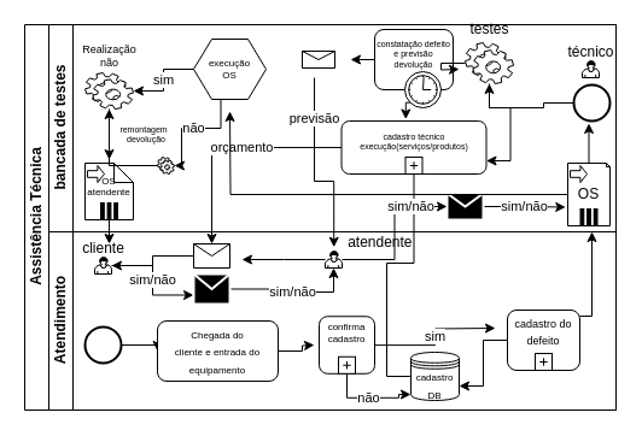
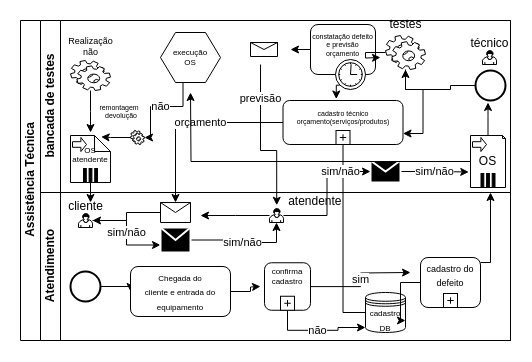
  <mxCell id="0" />
  <mxCell id="1" parent="0" />
  <mxCell id="2" value="Assistência Técnica" style="swimlane;html=1;childLayout=stackLayout;resizeParent=1;resizeParentMax=0;horizontal=0;startSize=20;horizontalStack=0;" vertex="1" parent="1"><mxGeometry x="20" y="20" width="490" height="320" as="geometry" /></mxCell>
  <mxCell id="3" value="&lt;div&gt;bancada de testes&lt;/div&gt;" style="swimlane;html=1;startSize=20;horizontal=0;" vertex="1" parent="2"><mxGeometry x="20" width="470" height="172" as="geometry" /></mxCell>
  <mxCell id="4" style="edgeStyle=orthogonalEdgeStyle;rounded=0;orthogonalLoop=1;jettySize=auto;html=1;exitX=0;exitY=0.5;exitDx=0;exitDy=0;exitPerimeter=0;" edge="1" parent="3" source="5" target="11"><mxGeometry relative="1" as="geometry" /></mxCell>
  <mxCell id="5" value="" style="strokeWidth=2;html=1;shape=mxgraph.flowchart.start_2;whiteSpace=wrap;" vertex="1" parent="3"><mxGeometry x="435" y="50" width="30" height="30" as="geometry" /></mxCell>
  <mxCell id="6" value="&lt;div&gt;técnico&lt;/div&gt;&lt;div&gt;&lt;br&gt;&lt;/div&gt;&lt;div&gt;&lt;br&gt;&lt;/div&gt;" style="shape=mxgraph.bpmn.user_task;html=1;outlineConnect=0;" vertex="1" parent="3"><mxGeometry x="442" y="30" width="14" height="14" as="geometry" /></mxCell>
- <mxCell id="7" value="&lt;div style=&quot;font-size: 7px&quot;&gt;&lt;font style=&quot;font-size: 7px&quot;&gt;&lt;br&gt;&lt;/font&gt;&lt;/div&gt;&lt;div style=&quot;font-size: 7px&quot;&gt;&lt;font style=&quot;font-size: 7px&quot;&gt;&lt;br&gt;&lt;/font&gt;&lt;/div&gt;&lt;div style=&quot;font-size: 7px&quot;&gt;&lt;font style=&quot;font-size: 7px&quot;&gt;constatação defeito e previsão &lt;br&gt;&lt;/font&gt;&lt;/div&gt;&lt;div style=&quot;font-size: 7px&quot;&gt;&lt;font style=&quot;font-size: 7px&quot;&gt;devolução&lt;/font&gt;&lt;/div&gt;&lt;div style=&quot;font-size: 7px&quot;&gt;&lt;font style=&quot;font-size: 7px&quot;&gt;&lt;br&gt;&lt;/font&gt;&lt;/div&gt;&lt;div style=&quot;font-size: 7px&quot;&gt;&lt;font style=&quot;font-size: 7px&quot;&gt;&lt;br&gt;&lt;/font&gt;&lt;/div&gt;&lt;div style=&quot;font-size: 7px&quot;&gt;&lt;font style=&quot;font-size: 7px&quot;&gt;&lt;br&gt;&lt;/font&gt;&lt;/div&gt;" style="html=1;whiteSpace=wrap;rounded=1;dropTarget=0;" vertex="1" parent="3"><mxGeometry x="270" y="4" width="65" height="50" as="geometry" /></mxCell>
+ <mxCell id="7" value="&lt;div style=&quot;font-size: 7px&quot;&gt;&lt;font style=&quot;font-size: 7px&quot;&gt;&lt;br&gt;&lt;/font&gt;&lt;/div&gt;&lt;div style=&quot;font-size: 7px&quot;&gt;&lt;font style=&quot;font-size: 7px&quot;&gt;&lt;br&gt;&lt;/font&gt;&lt;/div&gt;&lt;div style=&quot;font-size: 7px&quot;&gt;&lt;font style=&quot;font-size: 7px&quot;&gt;constatação defeito e previsão &lt;br&gt;&lt;/font&gt;&lt;/div&gt;&lt;div style=&quot;font-size: 7px&quot;&gt;&lt;font style=&quot;font-size: 7px&quot;&gt;orçamento&lt;/font&gt;&lt;/div&gt;&lt;div style=&quot;font-size: 7px&quot;&gt;&lt;font style=&quot;font-size: 7px&quot;&gt;&lt;br&gt;&lt;/font&gt;&lt;/div&gt;&lt;div style=&quot;font-size: 7px&quot;&gt;&lt;font style=&quot;font-size: 7px&quot;&gt;&lt;br&gt;&lt;/font&gt;&lt;/div&gt;&lt;div style=&quot;font-size: 7px&quot;&gt;&lt;font style=&quot;font-size: 7px&quot;&gt;&lt;br&gt;&lt;/font&gt;&lt;/div&gt;" style="html=1;whiteSpace=wrap;rounded=1;dropTarget=0;" vertex="1" parent="3"><mxGeometry x="270" y="4" width="65" height="50" as="geometry" /></mxCell>
  <mxCell id="8" value="" style="shape=mxgraph.bpmn.timer_start;perimeter=ellipsePerimeter;html=1;verticalLabelPosition=bottom;verticalAlign=top;outlineConnect=0;" vertex="1" parent="7"><mxGeometry x="1" y="1" width="30" height="30" relative="1" as="geometry"><mxPoint x="-40" y="-15" as="offset" /></mxGeometry></mxCell>
  <mxCell id="9" style="edgeStyle=orthogonalEdgeStyle;rounded=0;orthogonalLoop=1;jettySize=auto;html=1;exitX=0.145;exitY=0.855;exitDx=0;exitDy=0;exitPerimeter=0;entryX=0.444;entryY=-0.034;entryDx=0;entryDy=0;entryPerimeter=0;" edge="1" parent="7" source="8" target="12"><mxGeometry relative="1" as="geometry" /></mxCell>
  <mxCell id="10" style="edgeStyle=orthogonalEdgeStyle;rounded=0;orthogonalLoop=1;jettySize=auto;html=1;entryX=1;entryY=0.75;entryDx=0;entryDy=0;" edge="1" parent="3" source="11" target="12"><mxGeometry relative="1" as="geometry" /></mxCell>
  <mxCell id="11" value="&lt;div&gt;testes&lt;/div&gt;&lt;div&gt;&lt;br&gt;&lt;/div&gt;&lt;div&gt;&lt;br&gt;&lt;/div&gt;&lt;div&gt;&lt;br&gt;&lt;/div&gt;&lt;div&gt;&lt;br&gt;&lt;/div&gt;" style="shape=mxgraph.bpmn.service_task;html=1;outlineConnect=0;" vertex="1" parent="3"><mxGeometry x="345" y="15" width="40" height="34" as="geometry" /></mxCell>
- <mxCell id="12" value="&lt;div style=&quot;font-size: 7px&quot;&gt;&lt;font style=&quot;font-size: 7px&quot;&gt;cadastro técnico&lt;/font&gt;&lt;/div&gt;&lt;div style=&quot;font-size: 7px&quot;&gt;&lt;font style=&quot;font-size: 7px&quot;&gt;execução(serviços/produtos)&lt;/font&gt;&lt;/div&gt;&lt;div style=&quot;font-size: 7px&quot;&gt;&lt;font style=&quot;font-size: 7px&quot;&gt;&lt;/font&gt;&lt;br&gt;&lt;/div&gt;" style="html=1;whiteSpace=wrap;rounded=1;dropTarget=0;" vertex="1" parent="3"><mxGeometry x="242.5" y="80" width="120" height="44" as="geometry" /></mxCell>
+ <mxCell id="12" value="&lt;div style=&quot;font-size: 7px&quot;&gt;&lt;font style=&quot;font-size: 7px&quot;&gt;cadastro técnico&lt;/font&gt;&lt;/div&gt;&lt;div style=&quot;font-size: 7px&quot;&gt;&lt;font style=&quot;font-size: 7px&quot;&gt;orçamento(serviços/produtos)&lt;/font&gt;&lt;/div&gt;&lt;div style=&quot;font-size: 7px&quot;&gt;&lt;font style=&quot;font-size: 7px&quot;&gt;&lt;/font&gt;&lt;br&gt;&lt;/div&gt;" style="html=1;whiteSpace=wrap;rounded=1;dropTarget=0;" vertex="1" parent="3"><mxGeometry x="242.5" y="80" width="120" height="44" as="geometry" /></mxCell>
  <mxCell id="13" value="" style="html=1;shape=plus;outlineConnect=0;" vertex="1" parent="12"><mxGeometry x="0.5" y="1" width="14" height="14" relative="1" as="geometry"><mxPoint x="-7" y="-14" as="offset" /></mxGeometry></mxCell>
  <mxCell id="14" value="" style="shape=message;whiteSpace=wrap;html=1;outlineConnect=0;" vertex="1" parent="3"><mxGeometry x="210" y="22" width="27" height="14" as="geometry" /></mxCell>
  <mxCell id="15" value="&lt;div style=&quot;font-size: 9px&quot;&gt;&lt;font style=&quot;font-size: 9px&quot;&gt;Realização&lt;/font&gt;&lt;/div&gt;&lt;div style=&quot;font-size: 9px&quot;&gt;&lt;font style=&quot;font-size: 9px&quot;&gt;não&lt;/font&gt;&lt;/div&gt;&lt;div&gt;&lt;br&gt;&lt;/div&gt;&lt;div&gt;&lt;br&gt;&lt;/div&gt;&lt;div&gt;&lt;br&gt;&lt;/div&gt;&lt;div&gt;&lt;br&gt;&lt;/div&gt;" style="shape=mxgraph.bpmn.service_task;html=1;outlineConnect=0;" vertex="1" parent="3"><mxGeometry x="30" y="40" width="40" height="30" as="geometry" /></mxCell>
  <mxCell id="16" value="OS" style="shape=note;whiteSpace=wrap;size=3;html=1;dropTarget=0;" vertex="1" parent="3"><mxGeometry x="430" y="115" width="35" height="52" as="geometry" /></mxCell>
  <mxCell id="17" value="" style="html=1;shape=singleArrow;arrowWidth=0.4;arrowSize=0.4;outlineConnect=0;" vertex="1" parent="16"><mxGeometry width="14" height="14" relative="1" as="geometry"><mxPoint x="2" y="2" as="offset" /></mxGeometry></mxCell>
  <mxCell id="18" value="" style="html=1;whiteSpace=wrap;shape=parallelMarker;outlineConnect=0;" vertex="1" parent="16"><mxGeometry x="0.5" y="1" width="14" height="14" relative="1" as="geometry"><mxPoint x="-7" y="-14" as="offset" /></mxGeometry></mxCell>
  <mxCell id="19" value="&lt;div style=&quot;font-size: 8px&quot;&gt;OS atendente&lt;/div&gt;&lt;div style=&quot;font-size: 7px&quot;&gt;&lt;br&gt;&lt;/div&gt;" style="shape=note;whiteSpace=wrap;size=16;html=1;dropTarget=0;" vertex="1" parent="3"><mxGeometry x="30" y="115" width="40" height="47" as="geometry" /></mxCell>
  <mxCell id="20" value="" style="html=1;shape=singleArrow;arrowWidth=0.4;arrowSize=0.4;outlineConnect=0;" vertex="1" parent="19"><mxGeometry width="14" height="14" relative="1" as="geometry"><mxPoint x="2" y="2" as="offset" /></mxGeometry></mxCell>
  <mxCell id="21" value="" style="html=1;whiteSpace=wrap;shape=parallelMarker;outlineConnect=0;" vertex="1" parent="19"><mxGeometry x="0.5" y="1" width="14" height="14" relative="1" as="geometry"><mxPoint x="-7" y="-14" as="offset" /></mxGeometry></mxCell>
  <mxCell id="22" value="sim/não" style="edgeStyle=orthogonalEdgeStyle;rounded=0;orthogonalLoop=1;jettySize=auto;html=1;entryX=-0.05;entryY=0.702;entryDx=0;entryDy=0;entryPerimeter=0;" edge="1" parent="3" source="23" target="16"><mxGeometry relative="1" as="geometry" /></mxCell>
  <mxCell id="23" value="" style="shape=message;whiteSpace=wrap;html=1;outlineConnect=0;fillColor=#000000;strokeColor=#ffffff;strokeWidth=2;" vertex="1" parent="3"><mxGeometry x="330" y="140" width="30" height="22" as="geometry" /></mxCell>
- <mxCell id="24" value="sim" style="edgeStyle=orthogonalEdgeStyle;rounded=0;orthogonalLoop=1;jettySize=auto;html=1;exitX=0;exitY=0.5;exitDx=0;exitDy=0;" edge="1" parent="3" source="25" target="15"><mxGeometry relative="1" as="geometry" /></mxCell>
  <mxCell id="25" value="&lt;div style=&quot;font-size: 8px&quot;&gt;&lt;font style=&quot;font-size: 8px&quot;&gt;execução&lt;br&gt;&lt;/font&gt;&lt;/div&gt;&lt;div style=&quot;font-size: 8px&quot;&gt;&lt;font style=&quot;font-size: 8px&quot;&gt;OS&lt;/font&gt; &lt;/div&gt;" style="shape=hexagon;html=1;whiteSpace=wrap;perimeter=hexagonPerimeter;rounded=0;" vertex="1" parent="3"><mxGeometry x="120" y="12" width="60" height="50" as="geometry" /></mxCell>
- <mxCell id="26" style="edgeStyle=orthogonalEdgeStyle;rounded=0;orthogonalLoop=1;jettySize=auto;html=1;" edge="1" parent="3" source="27" target="15"><mxGeometry relative="1" as="geometry" /></mxCell>
+ <mxCell id="26" style="edgeStyle=orthogonalEdgeStyle;rounded=0;orthogonalLoop=1;jettySize=auto;html=1;entryX=0.766;entryY=0.029;entryDx=0;entryDy=0;entryPerimeter=0;" edge="1" parent="3" source="27" target="19"><mxGeometry relative="1" as="geometry" /></mxCell>
  <mxCell id="27" value="&lt;div style=&quot;font-size: 7px&quot;&gt;&lt;font style=&quot;font-size: 7px&quot;&gt;remontagem &amp;nbsp; &amp;nbsp; &amp;nbsp; &amp;nbsp; &amp;nbsp; &amp;nbsp; &amp;nbsp;&amp;nbsp; &amp;nbsp;&amp;nbsp;&amp;nbsp; &lt;br&gt;&lt;/font&gt;&lt;/div&gt;&lt;div style=&quot;font-size: 7px&quot;&gt;&lt;font style=&quot;font-size: 7px&quot;&gt;devolução&amp;nbsp;&amp;nbsp;&amp;nbsp;&amp;nbsp; &amp;nbsp; &amp;nbsp; &amp;nbsp;&amp;nbsp; &amp;nbsp;&amp;nbsp;&amp;nbsp;&amp;nbsp;&amp;nbsp; &lt;br&gt;&lt;/font&gt;&lt;/div&gt;&lt;div style=&quot;font-size: 7px&quot;&gt;&lt;font style=&quot;font-size: 7px&quot;&gt;&lt;br&gt;&lt;/font&gt;&lt;/div&gt;&lt;div style=&quot;font-size: 7px&quot;&gt;&lt;font style=&quot;font-size: 7px&quot;&gt;&lt;br&gt;&lt;/font&gt;&lt;/div&gt;&lt;div style=&quot;font-size: 7px&quot;&gt;&lt;font style=&quot;font-size: 7px&quot;&gt;&lt;br&gt;&lt;/font&gt;&lt;/div&gt;&lt;div style=&quot;font-size: 7px&quot;&gt;&lt;font style=&quot;font-size: 7px&quot;&gt;&lt;br&gt;&lt;/font&gt;&lt;/div&gt;&lt;div style=&quot;font-size: 7px&quot;&gt;&lt;font style=&quot;font-size: 7px&quot;&gt;&lt;br&gt;&lt;/font&gt;&lt;/div&gt;&lt;div style=&quot;font-size: 7px&quot;&gt;&lt;font style=&quot;font-size: 7px&quot;&gt;&lt;/font&gt;&lt;br&gt;&lt;/div&gt;" style="shape=mxgraph.bpmn.service_task;html=1;outlineConnect=0;" vertex="1" parent="3"><mxGeometry x="90" y="110" width="14" height="14" as="geometry" /></mxCell>
  <mxCell id="28" value="não" style="edgeStyle=orthogonalEdgeStyle;rounded=0;orthogonalLoop=1;jettySize=auto;html=1;exitX=0.375;exitY=1;exitDx=0;exitDy=0;" edge="1" parent="3" source="25" target="27"><mxGeometry relative="1" as="geometry"><mxPoint x="100" y="82.0" as="targetPoint" /><Array as="points"><mxPoint x="143" y="86" /><mxPoint x="110" y="86" /><mxPoint x="110" y="117" /></Array></mxGeometry></mxCell>
  <mxCell id="29" value="&lt;div&gt;Atendimento&lt;/div&gt;" style="swimlane;html=1;startSize=20;horizontal=0;" vertex="1" parent="2"><mxGeometry x="20" y="172" width="470" height="148" as="geometry" /></mxCell>
  <mxCell id="30" style="edgeStyle=orthogonalEdgeStyle;rounded=0;orthogonalLoop=1;jettySize=auto;html=1;exitX=1;exitY=0.5;exitDx=0;exitDy=0;exitPerimeter=0;entryX=0;entryY=0.5;entryDx=0;entryDy=0;" edge="1" parent="29" source="31" target="32"><mxGeometry relative="1" as="geometry" /></mxCell>
  <mxCell id="31" value="" style="strokeWidth=2;html=1;shape=mxgraph.flowchart.start_2;whiteSpace=wrap;" vertex="1" parent="29"><mxGeometry x="30" y="79" width="30" height="30" as="geometry" /></mxCell>
  <mxCell id="32" value="&lt;div&gt;&lt;font style=&quot;font-size: 8px&quot;&gt;Chegada do &lt;br&gt;&lt;/font&gt;&lt;/div&gt;&lt;div&gt;&lt;font style=&quot;font-size: 8px&quot;&gt;cliente e entrada do equipamento&lt;/font&gt;&lt;/div&gt;" style="shape=ext;rounded=1;html=1;whiteSpace=wrap;" vertex="1" parent="29"><mxGeometry x="90" y="74" width="100" height="50" as="geometry" /></mxCell>
- <mxCell id="33" value="&lt;font style=&quot;font-size: 8px&quot;&gt;cadastro DB&lt;/font&gt;" style="shape=datastore;whiteSpace=wrap;html=1;" vertex="1" parent="29"><mxGeometry x="300" y="100" width="40" height="40" as="geometry" /></mxCell>
+ <mxCell id="33" value="&lt;font style=&quot;font-size: 8px&quot;&gt;cadastro DB&lt;/font&gt;" style="shape=datastore;whiteSpace=wrap;html=1;" vertex="1" parent="29"><mxGeometry x="325" y="100" width="40" height="40" as="geometry" /></mxCell>
  <mxCell id="34" value="não" style="edgeStyle=orthogonalEdgeStyle;rounded=0;orthogonalLoop=1;jettySize=auto;html=1;exitX=0.5;exitY=1;exitDx=0;exitDy=0;entryX=0;entryY=0.875;entryDx=0;entryDy=0;entryPerimeter=0;" edge="1" parent="29" source="35" target="33"><mxGeometry relative="1" as="geometry" /></mxCell>
  <mxCell id="35" value="&lt;div style=&quot;font-size: 8px&quot;&gt;confirma cadastro&lt;/div&gt;&lt;div style=&quot;font-size: 8px&quot;&gt;&lt;br&gt;&lt;/div&gt;&lt;div style=&quot;font-size: 8px&quot;&gt;&lt;br&gt;&lt;/div&gt;" style="html=1;whiteSpace=wrap;rounded=1;dropTarget=0;" vertex="1" parent="29"><mxGeometry x="224" y="70.25" width="46" height="47.5" as="geometry" /></mxCell>
  <mxCell id="36" value="" style="html=1;shape=plus;outlineConnect=0;" vertex="1" parent="35"><mxGeometry x="0.5" y="1" width="14" height="14" relative="1" as="geometry"><mxPoint x="-7" y="-14" as="offset" /></mxGeometry></mxCell>
  <mxCell id="37" style="edgeStyle=orthogonalEdgeStyle;rounded=0;orthogonalLoop=1;jettySize=auto;html=1;entryX=1;entryY=0.7;entryDx=0;entryDy=0;" edge="1" parent="29" source="38" target="33"><mxGeometry relative="1" as="geometry" /></mxCell>
  <mxCell id="38" value="&lt;div&gt;&lt;font style=&quot;font-size: 9px&quot;&gt;cadastro do defeito&lt;/font&gt;&lt;/div&gt;&lt;div&gt;&lt;font style=&quot;font-size: 9px&quot;&gt;&lt;br&gt;&lt;/font&gt;&lt;/div&gt;" style="html=1;whiteSpace=wrap;rounded=1;dropTarget=0;" vertex="1" parent="29"><mxGeometry x="380" y="65" width="60" height="50" as="geometry" /></mxCell>
  <mxCell id="39" value="" style="html=1;shape=plus;outlineConnect=0;" vertex="1" parent="38"><mxGeometry x="0.5" y="1" width="14" height="14" relative="1" as="geometry"><mxPoint x="-7" y="-14" as="offset" /></mxGeometry></mxCell>
  <mxCell id="40" value="sim/não" style="edgeStyle=orthogonalEdgeStyle;rounded=0;orthogonalLoop=1;jettySize=auto;html=1;entryX=0;entryY=0.7;entryDx=0;entryDy=0;" edge="1" parent="29" source="41" target="45"><mxGeometry relative="1" as="geometry" /></mxCell>
  <mxCell id="41" value="&lt;div&gt;cliente&lt;/div&gt;&lt;div&gt;&lt;br&gt;&lt;/div&gt;&lt;div&gt;&lt;br&gt;&lt;/div&gt;" style="shape=mxgraph.bpmn.user_task;html=1;outlineConnect=0;" vertex="1" parent="29"><mxGeometry x="38" y="21" width="14" height="14" as="geometry" /></mxCell>
  <mxCell id="42" value="&lt;div&gt;&amp;nbsp;&amp;nbsp;&amp;nbsp;&amp;nbsp;&amp;nbsp;&amp;nbsp;&amp;nbsp;&amp;nbsp;&amp;nbsp;&amp;nbsp;&amp;nbsp;&amp;nbsp;&amp;nbsp;&amp;nbsp;&amp;nbsp;&amp;nbsp;&amp;nbsp;&amp;nbsp;&amp;nbsp;&amp;nbsp;&amp;nbsp;&amp;nbsp; atendente&lt;/div&gt;&lt;div&gt;&lt;br&gt;&lt;/div&gt;&lt;div&gt;&lt;br&gt;&lt;/div&gt;" style="shape=mxgraph.bpmn.user_task;html=1;outlineConnect=0;" vertex="1" parent="29"><mxGeometry x="229" y="16" width="14" height="14" as="geometry" /></mxCell>
  <mxCell id="43" value="" style="shape=message;whiteSpace=wrap;html=1;outlineConnect=0;" vertex="1" parent="29"><mxGeometry x="120" y="10" width="30" height="20" as="geometry" /></mxCell>
  <mxCell id="44" value="sim/não" style="edgeStyle=orthogonalEdgeStyle;rounded=0;orthogonalLoop=1;jettySize=auto;html=1;" edge="1" parent="29" source="45" target="42"><mxGeometry relative="1" as="geometry" /></mxCell>
  <mxCell id="45" value="" style="shape=message;whiteSpace=wrap;html=1;outlineConnect=0;fillColor=#000000;strokeColor=#ffffff;strokeWidth=2;" vertex="1" parent="29"><mxGeometry x="120" y="35" width="30" height="25" as="geometry" /></mxCell>
  <mxCell id="46" style="edgeStyle=orthogonalEdgeStyle;rounded=0;orthogonalLoop=1;jettySize=auto;html=1;" edge="1" parent="29" source="43" target="41"><mxGeometry relative="1" as="geometry"><mxPoint x="70" y="20" as="targetPoint" /></mxGeometry></mxCell>
  <mxCell id="47" style="edgeStyle=orthogonalEdgeStyle;rounded=0;orthogonalLoop=1;jettySize=auto;html=1;entryX=0;entryY=0.5;entryDx=0;entryDy=0;endArrow=none;" edge="1" parent="2" source="12" target="33"><mxGeometry relative="1" as="geometry" /></mxCell>
  <mxCell id="48" value="previsão" style="edgeStyle=orthogonalEdgeStyle;rounded=0;orthogonalLoop=1;jettySize=auto;html=1;entryX=0.515;entryY=-0.232;entryDx=0;entryDy=0;entryPerimeter=0;" edge="1" parent="2" target="42"><mxGeometry x="-0.563" relative="1" as="geometry"><mxPoint x="250" y="130" as="targetPoint" /><mxPoint x="240.034" y="44" as="sourcePoint" /><Array as="points"><mxPoint x="240" y="130" /><mxPoint x="257" y="130" /></Array><mxPoint as="offset" /></mxGeometry></mxCell>
  <mxCell id="49" style="edgeStyle=orthogonalEdgeStyle;rounded=0;orthogonalLoop=1;jettySize=auto;html=1;entryX=0.5;entryY=0;entryDx=0;entryDy=0;" edge="1" parent="2" source="12" target="43"><mxGeometry relative="1" as="geometry"><mxPoint x="160" y="142" as="targetPoint" /></mxGeometry></mxCell>
  <mxCell id="50" value="orçamento " style="edgeLabel;html=1;align=center;verticalAlign=middle;resizable=0;points=[];" vertex="1" connectable="0" parent="49"><mxGeometry x="-0.11" y="-1" relative="1" as="geometry"><mxPoint as="offset" /></mxGeometry></mxCell>
  <mxCell id="51" value="sim/não" style="edgeStyle=orthogonalEdgeStyle;rounded=0;orthogonalLoop=1;jettySize=auto;html=1;entryX=0;entryY=0.5;entryDx=0;entryDy=0;" edge="1" parent="2" source="42" target="23"><mxGeometry x="0.542" relative="1" as="geometry"><mxPoint as="offset" /></mxGeometry></mxCell>
  <mxCell id="52" style="edgeStyle=orthogonalEdgeStyle;rounded=0;orthogonalLoop=1;jettySize=auto;html=1;" edge="1" parent="1" source="38"><mxGeometry relative="1" as="geometry"><mxPoint x="490" y="192" as="targetPoint" /><Array as="points"><mxPoint x="490" y="262" /></Array></mxGeometry></mxCell>
  <mxCell id="53" style="edgeStyle=orthogonalEdgeStyle;rounded=0;orthogonalLoop=1;jettySize=auto;html=1;" edge="1" parent="1" source="16"><mxGeometry relative="1" as="geometry"><mxPoint x="487.5" y="102" as="targetPoint" /></mxGeometry></mxCell>
  <mxCell id="54" style="edgeStyle=orthogonalEdgeStyle;rounded=0;orthogonalLoop=1;jettySize=auto;html=1;" edge="1" parent="1" source="32"><mxGeometry relative="1" as="geometry"><mxPoint x="260" y="286" as="targetPoint" /></mxGeometry></mxCell>
  <mxCell id="55" style="edgeStyle=orthogonalEdgeStyle;rounded=0;orthogonalLoop=1;jettySize=auto;html=1;" edge="1" parent="1" source="42"><mxGeometry relative="1" as="geometry"><mxPoint x="200" y="215" as="targetPoint" /></mxGeometry></mxCell>
  <mxCell id="56" value="sim" style="edgeStyle=orthogonalEdgeStyle;rounded=0;orthogonalLoop=1;jettySize=auto;html=1;" edge="1" parent="1" source="35"><mxGeometry relative="1" as="geometry"><mxPoint x="410" y="272" as="targetPoint" /></mxGeometry></mxCell>
  <mxCell id="57" style="edgeStyle=orthogonalEdgeStyle;rounded=0;orthogonalLoop=1;jettySize=auto;html=1;" edge="1" parent="1" source="7"><mxGeometry relative="1" as="geometry"><mxPoint x="290" y="49" as="targetPoint" /></mxGeometry></mxCell>
  <mxCell id="58" style="edgeStyle=orthogonalEdgeStyle;rounded=0;orthogonalLoop=1;jettySize=auto;html=1;" edge="1" parent="1" source="11"><mxGeometry relative="1" as="geometry"><mxPoint x="380" y="57" as="targetPoint" /></mxGeometry></mxCell>
  <mxCell id="59" style="edgeStyle=orthogonalEdgeStyle;rounded=0;orthogonalLoop=1;jettySize=auto;html=1;" edge="1" parent="1" source="16"><mxGeometry relative="1" as="geometry"><mxPoint x="190" y="92" as="targetPoint" /></mxGeometry></mxCell>
  <mxCell id="60" style="edgeStyle=orthogonalEdgeStyle;rounded=0;orthogonalLoop=1;jettySize=auto;html=1;" edge="1" parent="1" source="15"><mxGeometry relative="1" as="geometry"><mxPoint x="90" y="132" as="targetPoint" /></mxGeometry></mxCell>
  <mxCell id="61" style="edgeStyle=orthogonalEdgeStyle;rounded=0;orthogonalLoop=1;jettySize=auto;html=1;" edge="1" parent="1" source="19"><mxGeometry relative="1" as="geometry"><mxPoint x="90" y="202" as="targetPoint" /></mxGeometry></mxCell>
